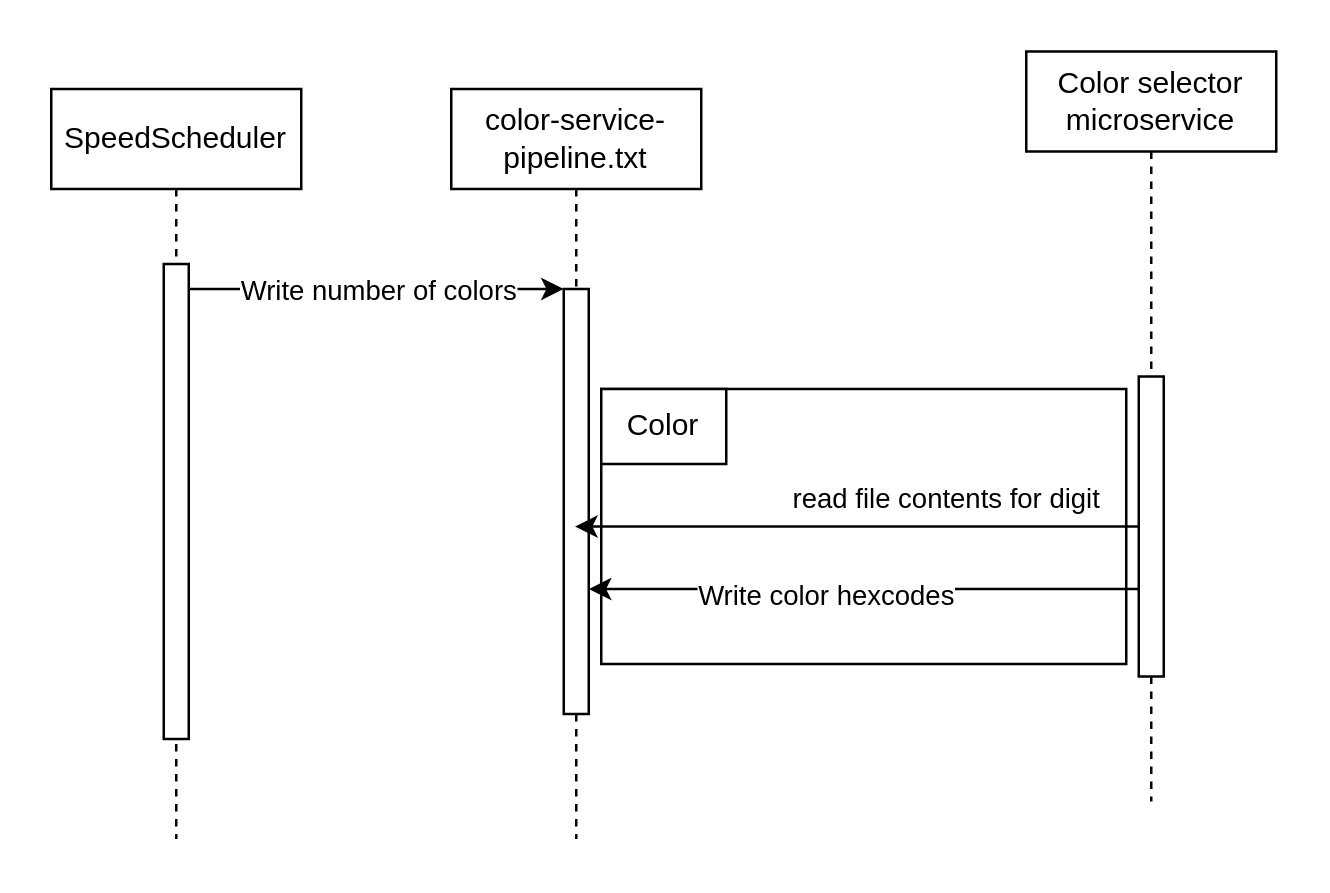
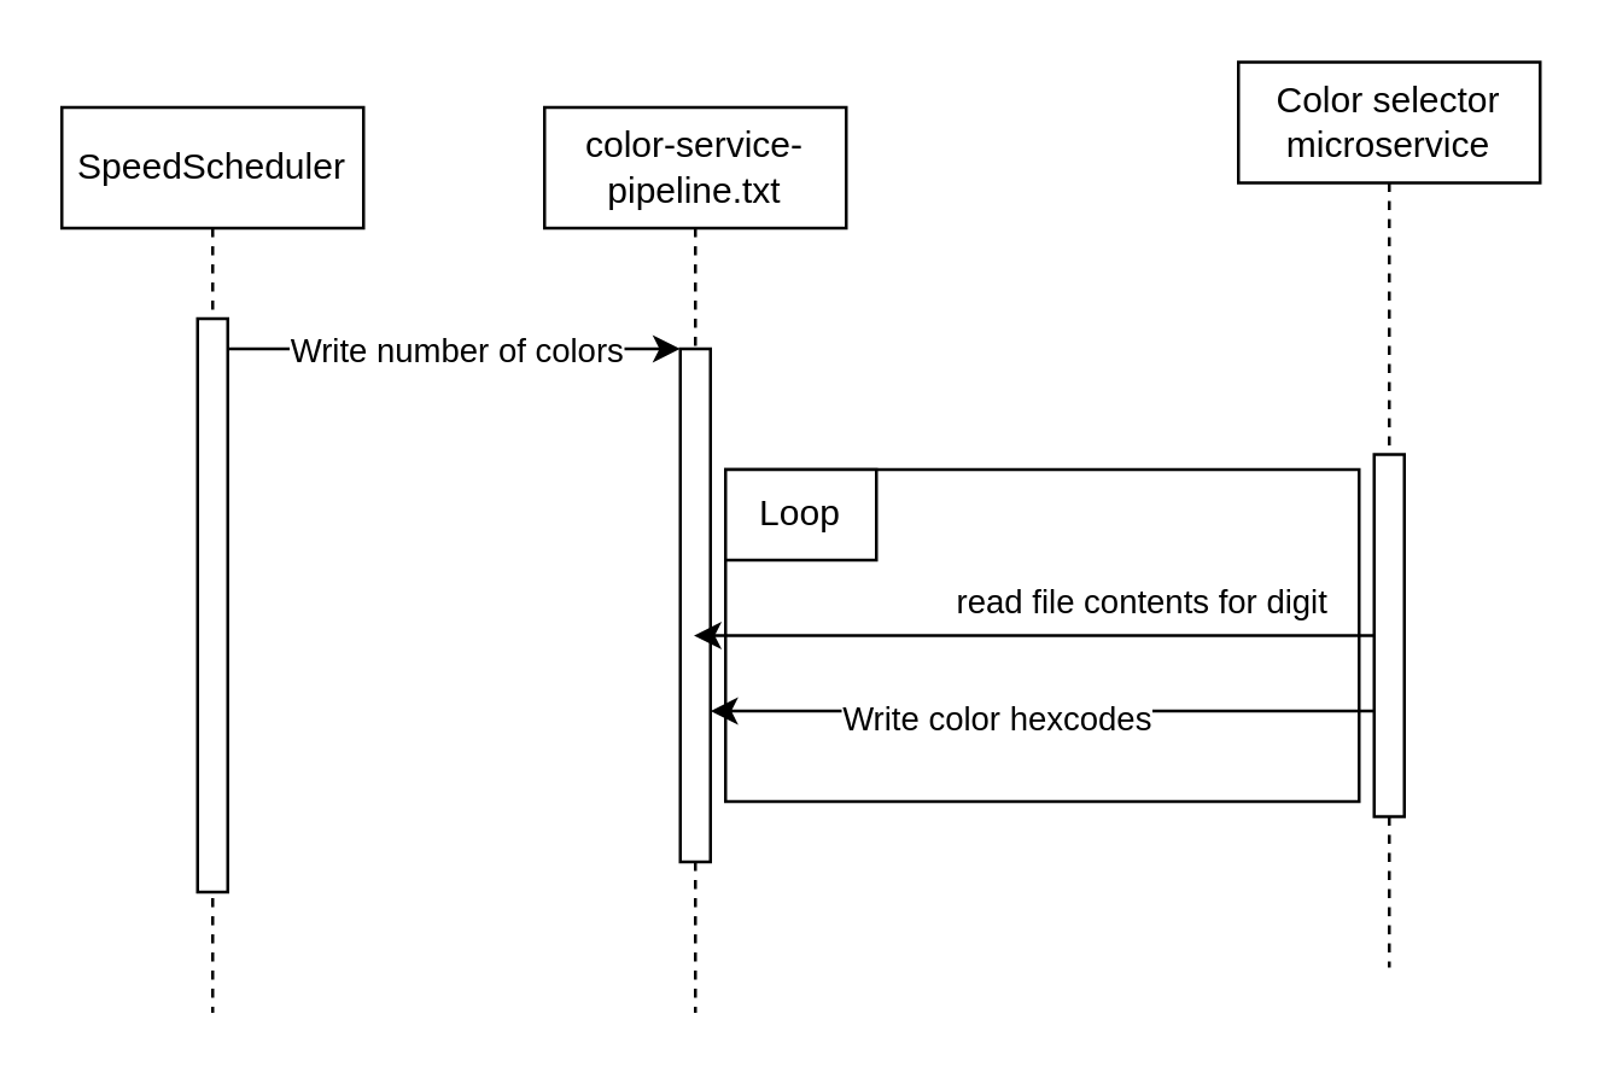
  <mxCell id="0" />
  <mxCell id="1" parent="0" />
  <mxCell id="2" value="" style="rounded=0;whiteSpace=wrap;html=1;" vertex="1" parent="1"><mxGeometry x="240" y="155" width="210" height="110" as="geometry" /></mxCell>
  <mxCell id="3" value="SpeedScheduler" style="shape=umlLifeline;perimeter=lifelinePerimeter;whiteSpace=wrap;html=1;container=0;dropTarget=0;collapsible=0;recursiveResize=0;outlineConnect=0;portConstraint=eastwest;newEdgeStyle={&quot;edgeStyle&quot;:&quot;elbowEdgeStyle&quot;,&quot;elbow&quot;:&quot;vertical&quot;,&quot;curved&quot;:0,&quot;rounded&quot;:0};" parent="1" vertex="1"><mxGeometry x="20" y="35" width="100" height="300" as="geometry" /></mxCell>
  <mxCell id="4" value="" style="html=1;points=[];perimeter=orthogonalPerimeter;outlineConnect=0;targetShapes=umlLifeline;portConstraint=eastwest;newEdgeStyle={&quot;edgeStyle&quot;:&quot;elbowEdgeStyle&quot;,&quot;elbow&quot;:&quot;vertical&quot;,&quot;curved&quot;:0,&quot;rounded&quot;:0};" parent="3" vertex="1"><mxGeometry x="45" y="70" width="10" height="190" as="geometry" /></mxCell>
  <mxCell id="5" value="color-service-pipeline.txt" style="shape=umlLifeline;perimeter=lifelinePerimeter;whiteSpace=wrap;html=1;container=0;dropTarget=0;collapsible=0;recursiveResize=0;outlineConnect=0;portConstraint=eastwest;newEdgeStyle={&quot;edgeStyle&quot;:&quot;elbowEdgeStyle&quot;,&quot;elbow&quot;:&quot;vertical&quot;,&quot;curved&quot;:0,&quot;rounded&quot;:0};" parent="1" vertex="1"><mxGeometry x="180" y="35" width="100" height="300" as="geometry" /></mxCell>
  <mxCell id="6" value="" style="html=1;points=[];perimeter=orthogonalPerimeter;outlineConnect=0;targetShapes=umlLifeline;portConstraint=eastwest;newEdgeStyle={&quot;edgeStyle&quot;:&quot;elbowEdgeStyle&quot;,&quot;elbow&quot;:&quot;vertical&quot;,&quot;curved&quot;:0,&quot;rounded&quot;:0};" parent="5" vertex="1"><mxGeometry x="45" y="80" width="10" height="170" as="geometry" /></mxCell>
  <mxCell id="7" value="Color selector microservice" style="shape=umlLifeline;perimeter=lifelinePerimeter;whiteSpace=wrap;html=1;container=0;dropTarget=0;collapsible=0;recursiveResize=0;outlineConnect=0;portConstraint=eastwest;newEdgeStyle={&quot;edgeStyle&quot;:&quot;elbowEdgeStyle&quot;,&quot;elbow&quot;:&quot;vertical&quot;,&quot;curved&quot;:0,&quot;rounded&quot;:0};" vertex="1" parent="1"><mxGeometry x="410" y="20" width="100" height="300" as="geometry" /></mxCell>
  <mxCell id="8" value="" style="html=1;points=[];perimeter=orthogonalPerimeter;outlineConnect=0;targetShapes=umlLifeline;portConstraint=eastwest;newEdgeStyle={&quot;edgeStyle&quot;:&quot;elbowEdgeStyle&quot;,&quot;elbow&quot;:&quot;vertical&quot;,&quot;curved&quot;:0,&quot;rounded&quot;:0};" vertex="1" parent="7"><mxGeometry x="45" y="130" width="10" height="120" as="geometry" /></mxCell>
  <mxCell id="9" value="" style="endArrow=classic;html=1;rounded=0;" edge="1" parent="1" source="4" target="6"><mxGeometry width="50" height="50" relative="1" as="geometry"><mxPoint x="360" y="255" as="sourcePoint" /><mxPoint x="230" y="205" as="targetPoint" /><Array as="points"><mxPoint x="150" y="115" /></Array></mxGeometry></mxCell>
  <mxCell id="10" value="Write number of colors&lt;br&gt;" style="edgeLabel;html=1;align=center;verticalAlign=middle;resizable=0;points=[];" vertex="1" connectable="0" parent="9"><mxGeometry x="0.004" relative="1" as="geometry"><mxPoint as="offset" /></mxGeometry></mxCell>
- <mxCell id="11" value="Color&lt;br&gt;" style="rounded=0;whiteSpace=wrap;html=1;" vertex="1" parent="1"><mxGeometry x="240" y="155" width="50" height="30" as="geometry" /></mxCell>
+ <mxCell id="11" value="Loop&lt;br&gt;" style="rounded=0;whiteSpace=wrap;html=1;" vertex="1" parent="1"><mxGeometry x="240" y="155" width="50" height="30" as="geometry" /></mxCell>
  <mxCell id="12" value="" style="endArrow=classic;html=1;rounded=0;" edge="1" parent="1" source="8" target="5"><mxGeometry width="50" height="50" relative="1" as="geometry"><mxPoint x="360" y="205" as="sourcePoint" /><mxPoint x="410" y="155" as="targetPoint" /></mxGeometry></mxCell>
  <mxCell id="13" value="read file contents for digit&lt;br&gt;" style="edgeLabel;html=1;align=center;verticalAlign=middle;resizable=0;points=[];" vertex="1" connectable="0" parent="12"><mxGeometry x="-0.31" relative="1" as="geometry"><mxPoint y="-12" as="offset" /></mxGeometry></mxCell>
  <mxCell id="14" value="" style="endArrow=classic;html=1;rounded=0;" edge="1" parent="1" source="8" target="6"><mxGeometry width="50" height="50" relative="1" as="geometry"><mxPoint x="459.5" y="162.5" as="sourcePoint" /><mxPoint x="229.5" y="162.5" as="targetPoint" /><Array as="points"><mxPoint x="350" y="235" /></Array></mxGeometry></mxCell>
  <mxCell id="15" value="Write color hexcodes&lt;br&gt;" style="edgeLabel;html=1;align=center;verticalAlign=middle;resizable=0;points=[];" vertex="1" connectable="0" parent="14"><mxGeometry x="0.145" y="2" relative="1" as="geometry"><mxPoint as="offset" /></mxGeometry></mxCell>
